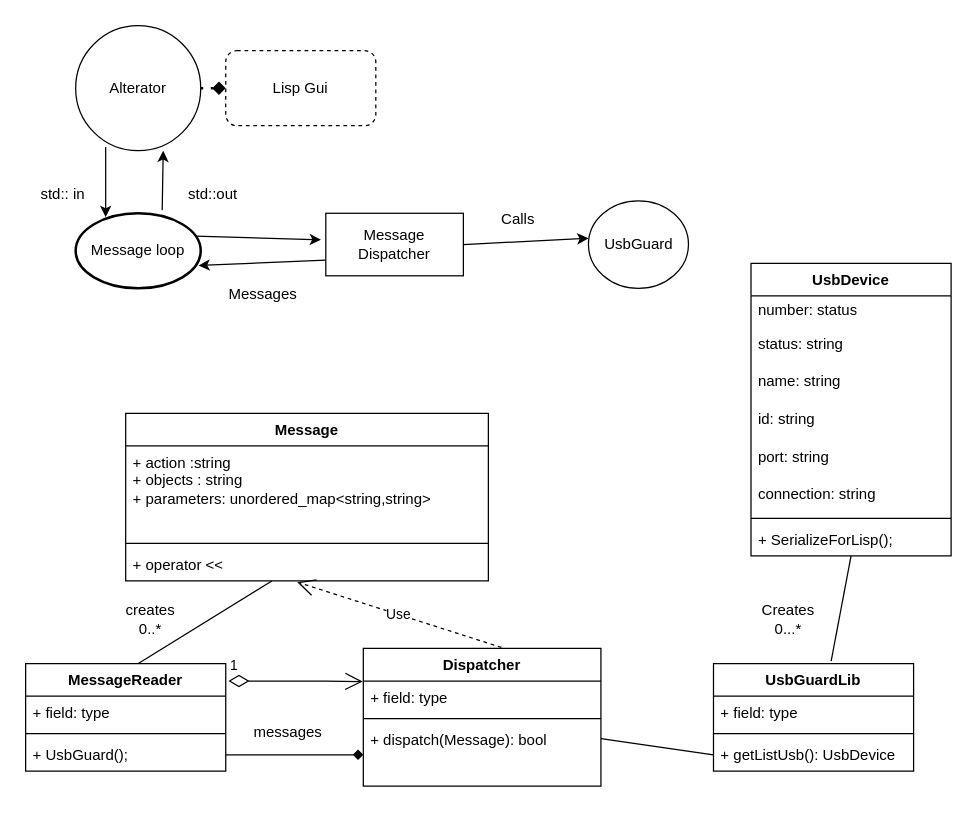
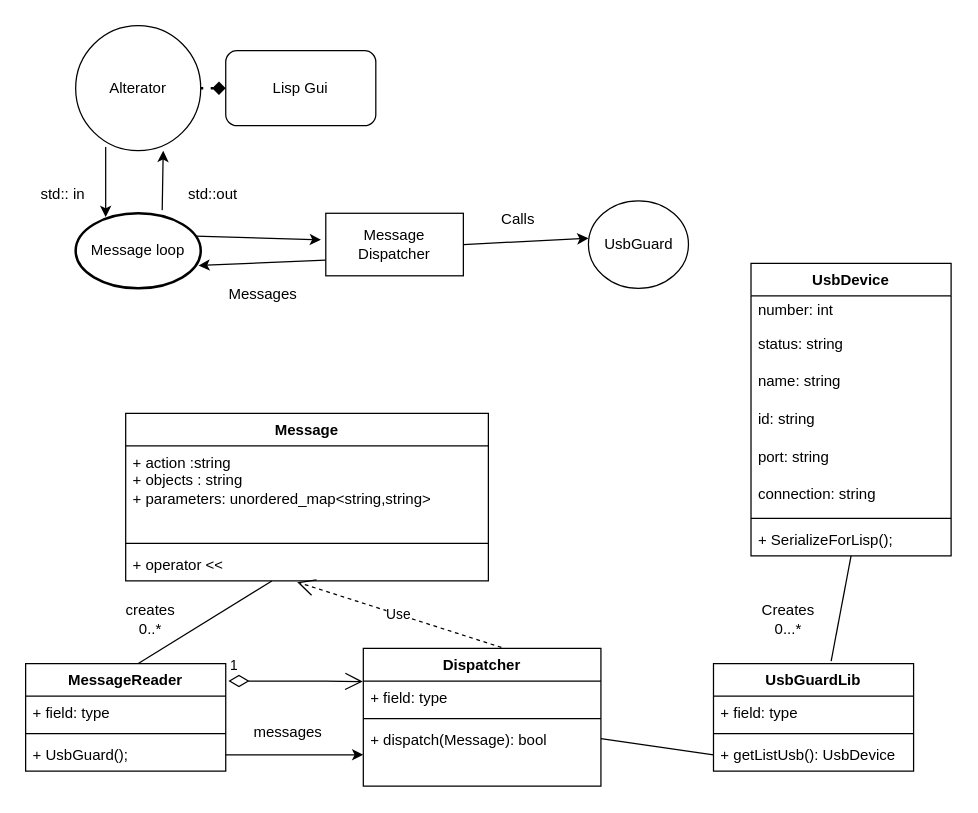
  <mxCell id="0" />
  <mxCell id="1" parent="0" />
  <mxCell id="2" value="Alterator" style="ellipse;whiteSpace=wrap;html=1;" parent="1" vertex="1"><mxGeometry x="60" y="20" width="100" height="100" as="geometry" /></mxCell>
  <mxCell id="3" value="Message loop" style="strokeWidth=2;html=1;shape=mxgraph.flowchart.start_1;whiteSpace=wrap;" parent="1" vertex="1"><mxGeometry x="60" y="170" width="100" height="60" as="geometry" /></mxCell>
  <mxCell id="4" value="" style="endArrow=classic;html=1;rounded=0;exitX=0.24;exitY=0.97;exitDx=0;exitDy=0;exitPerimeter=0;entryX=0.24;entryY=0.05;entryDx=0;entryDy=0;entryPerimeter=0;" parent="1" source="2" target="3" edge="1"><mxGeometry width="50" height="50" relative="1" as="geometry"><mxPoint x="360" y="350" as="sourcePoint" /><mxPoint x="410" y="300" as="targetPoint" /></mxGeometry></mxCell>
  <mxCell id="5" value="" style="endArrow=classic;html=1;rounded=0;entryX=0.7;entryY=1;entryDx=0;entryDy=0;entryPerimeter=0;exitX=0.692;exitY=-0.042;exitDx=0;exitDy=0;exitPerimeter=0;" parent="1" source="3" target="2" edge="1"><mxGeometry width="50" height="50" relative="1" as="geometry"><mxPoint x="310" y="330" as="sourcePoint" /><mxPoint x="360" y="280" as="targetPoint" /></mxGeometry></mxCell>
  <mxCell id="6" value="std:: in" style="text;strokeColor=none;align=center;fillColor=none;html=1;verticalAlign=middle;whiteSpace=wrap;rounded=0;" parent="1" vertex="1"><mxGeometry x="20" y="140" width="60" height="30" as="geometry" /></mxCell>
  <mxCell id="7" value="std::out" style="text;strokeColor=none;align=center;fillColor=none;html=1;verticalAlign=middle;whiteSpace=wrap;rounded=0;" parent="1" vertex="1"><mxGeometry x="140" y="140" width="60" height="30" as="geometry" /></mxCell>
  <mxCell id="8" value="" style="verticalLabelPosition=bottom;verticalAlign=top;html=1;shape=mxgraph.flowchart.on-page_reference;" parent="1" vertex="1"><mxGeometry x="470" y="160" width="80" height="70" as="geometry" /></mxCell>
  <mxCell id="9" value="UsbGuard" style="text;strokeColor=none;align=center;fillColor=none;html=1;verticalAlign=middle;whiteSpace=wrap;rounded=0;" parent="1" vertex="1"><mxGeometry x="482.5" y="175" width="55" height="40" as="geometry" /></mxCell>
  <mxCell id="10" value="Message Dispatcher" style="html=1;whiteSpace=wrap;" parent="1" vertex="1"><mxGeometry x="260" y="170" width="110" height="50" as="geometry" /></mxCell>
  <mxCell id="11" value="" style="endArrow=classic;html=1;rounded=0;exitX=0.955;exitY=0.306;exitDx=0;exitDy=0;exitPerimeter=0;entryX=-0.035;entryY=0.423;entryDx=0;entryDy=0;entryPerimeter=0;" parent="1" source="3" target="10" edge="1"><mxGeometry width="50" height="50" relative="1" as="geometry"><mxPoint x="270" y="290" as="sourcePoint" /><mxPoint x="320" y="240" as="targetPoint" /></mxGeometry></mxCell>
  <mxCell id="12" value="" style="endArrow=classic;html=1;rounded=0;entryX=0.982;entryY=0.697;entryDx=0;entryDy=0;entryPerimeter=0;exitX=0;exitY=0.75;exitDx=0;exitDy=0;" parent="1" source="10" target="3" edge="1"><mxGeometry width="50" height="50" relative="1" as="geometry"><mxPoint x="270" y="290" as="sourcePoint" /><mxPoint x="320" y="240" as="targetPoint" /></mxGeometry></mxCell>
  <mxCell id="13" value="Messages" style="text;strokeColor=none;align=center;fillColor=none;html=1;verticalAlign=middle;whiteSpace=wrap;rounded=0;" parent="1" vertex="1"><mxGeometry x="180" y="220" width="60" height="30" as="geometry" /></mxCell>
  <mxCell id="14" value="" style="endArrow=classic;html=1;rounded=0;entryX=0;entryY=0.375;entryDx=0;entryDy=0;entryPerimeter=0;exitX=1;exitY=0.5;exitDx=0;exitDy=0;" parent="1" source="10" edge="1"><mxGeometry width="50" height="50" relative="1" as="geometry"><mxPoint x="270" y="290" as="sourcePoint" /><mxPoint x="470" y="190" as="targetPoint" /></mxGeometry></mxCell>
  <mxCell id="15" value="Calls" style="text;strokeColor=none;align=center;fillColor=none;html=1;verticalAlign=middle;whiteSpace=wrap;rounded=0;" parent="1" vertex="1"><mxGeometry x="384" y="160" width="60" height="30" as="geometry" /></mxCell>
- <mxCell id="16" value="Lisp Gui" style="rounded=1;whiteSpace=wrap;html=1;dashed=1;" parent="1" vertex="1"><mxGeometry x="180" y="40" width="120" height="60" as="geometry" /></mxCell>
+ <mxCell id="16" value="Lisp Gui" style="rounded=1;whiteSpace=wrap;html=1;" parent="1" vertex="1"><mxGeometry x="180" y="40" width="120" height="60" as="geometry" /></mxCell>
  <mxCell id="17" value="" style="endArrow=diamond;dashed=1;html=1;dashPattern=1 3;strokeWidth=2;rounded=0;exitX=1;exitY=0.5;exitDx=0;exitDy=0;entryX=0;entryY=0.5;entryDx=0;entryDy=0;" parent="1" source="2" target="16" edge="1"><mxGeometry width="50" height="50" relative="1" as="geometry"><mxPoint x="270" y="270" as="sourcePoint" /><mxPoint x="320" y="220" as="targetPoint" /></mxGeometry></mxCell>
  <mxCell id="18" value="MessageReader" style="swimlane;fontStyle=1;align=center;verticalAlign=top;childLayout=stackLayout;horizontal=1;startSize=26;horizontalStack=0;resizeParent=1;resizeParentMax=0;resizeLast=0;collapsible=1;marginBottom=0;whiteSpace=wrap;html=1;" parent="1" vertex="1"><mxGeometry x="20" y="530" width="160" height="86" as="geometry" /></mxCell>
  <mxCell id="19" value="+ field: type" style="text;strokeColor=none;fillColor=none;align=left;verticalAlign=top;spacingLeft=4;spacingRight=4;overflow=hidden;rotatable=0;points=[[0,0.5],[1,0.5]];portConstraint=eastwest;whiteSpace=wrap;html=1;" parent="18" vertex="1"><mxGeometry y="26" width="160" height="26" as="geometry" /></mxCell>
  <mxCell id="20" value="" style="line;strokeWidth=1;fillColor=none;align=left;verticalAlign=middle;spacingTop=-1;spacingLeft=3;spacingRight=3;rotatable=0;labelPosition=right;points=[];portConstraint=eastwest;strokeColor=inherit;" parent="18" vertex="1"><mxGeometry y="52" width="160" height="8" as="geometry" /></mxCell>
  <mxCell id="21" value="+ UsbGuard();" style="text;strokeColor=none;fillColor=none;align=left;verticalAlign=top;spacingLeft=4;spacingRight=4;overflow=hidden;rotatable=0;points=[[0,0.5],[1,0.5]];portConstraint=eastwest;whiteSpace=wrap;html=1;" parent="18" vertex="1"><mxGeometry y="60" width="160" height="26" as="geometry" /></mxCell>
  <mxCell id="22" value="Message" style="swimlane;fontStyle=1;align=center;verticalAlign=top;childLayout=stackLayout;horizontal=1;startSize=26;horizontalStack=0;resizeParent=1;resizeParentMax=0;resizeLast=0;collapsible=1;marginBottom=0;whiteSpace=wrap;html=1;" parent="1" vertex="1"><mxGeometry x="100" y="330" width="290" height="134" as="geometry" /></mxCell>
  <mxCell id="23" value="&lt;div&gt;+ action :string&lt;br&gt;&lt;/div&gt;&lt;div&gt;+ objects : string&lt;br&gt;&lt;/div&gt;&lt;div&gt;+ parameters: unordered_map&amp;lt;string,string&amp;gt;&lt;/div&gt;&lt;div&gt;&lt;br&gt;&lt;/div&gt;" style="text;strokeColor=none;fillColor=none;align=left;verticalAlign=top;spacingLeft=4;spacingRight=4;overflow=hidden;rotatable=0;points=[[0,0.5],[1,0.5]];portConstraint=eastwest;whiteSpace=wrap;html=1;" parent="22" vertex="1"><mxGeometry y="26" width="290" height="74" as="geometry" /></mxCell>
  <mxCell id="24" value="" style="line;strokeWidth=1;fillColor=none;align=left;verticalAlign=middle;spacingTop=-1;spacingLeft=3;spacingRight=3;rotatable=0;labelPosition=right;points=[];portConstraint=eastwest;strokeColor=inherit;" parent="22" vertex="1"><mxGeometry y="100" width="290" height="8" as="geometry" /></mxCell>
  <mxCell id="25" value="+ operator &amp;lt;&amp;lt; " style="text;strokeColor=none;fillColor=none;align=left;verticalAlign=top;spacingLeft=4;spacingRight=4;overflow=hidden;rotatable=0;points=[[0,0.5],[1,0.5]];portConstraint=eastwest;whiteSpace=wrap;html=1;" parent="22" vertex="1"><mxGeometry y="108" width="290" height="26" as="geometry" /></mxCell>
  <mxCell id="26" value="Dispatcher" style="swimlane;fontStyle=1;align=center;verticalAlign=top;childLayout=stackLayout;horizontal=1;startSize=26;horizontalStack=0;resizeParent=1;resizeParentMax=0;resizeLast=0;collapsible=1;marginBottom=0;whiteSpace=wrap;html=1;" parent="1" vertex="1"><mxGeometry x="290" y="518" width="190" height="110" as="geometry" /></mxCell>
  <mxCell id="27" value="+ field: type" style="text;strokeColor=none;fillColor=none;align=left;verticalAlign=top;spacingLeft=4;spacingRight=4;overflow=hidden;rotatable=0;points=[[0,0.5],[1,0.5]];portConstraint=eastwest;whiteSpace=wrap;html=1;" parent="26" vertex="1"><mxGeometry y="26" width="190" height="26" as="geometry" /></mxCell>
  <mxCell id="28" value="" style="line;strokeWidth=1;fillColor=none;align=left;verticalAlign=middle;spacingTop=-1;spacingLeft=3;spacingRight=3;rotatable=0;labelPosition=right;points=[];portConstraint=eastwest;strokeColor=inherit;" parent="26" vertex="1"><mxGeometry y="52" width="190" height="8" as="geometry" /></mxCell>
  <mxCell id="29" value="+ dispatch(Message): bool" style="text;strokeColor=none;fillColor=none;align=left;verticalAlign=top;spacingLeft=4;spacingRight=4;overflow=hidden;rotatable=0;points=[[0,0.5],[1,0.5]];portConstraint=eastwest;whiteSpace=wrap;html=1;" parent="26" vertex="1"><mxGeometry y="60" width="190" height="50" as="geometry" /></mxCell>
  <mxCell id="30" value="Use" style="endArrow=open;endSize=12;dashed=1;html=1;rounded=0;exitX=0.581;exitY=-0.008;exitDx=0;exitDy=0;exitPerimeter=0;entryX=0.473;entryY=1.036;entryDx=0;entryDy=0;entryPerimeter=0;" parent="1" source="26" target="25" edge="1"><mxGeometry width="160" relative="1" as="geometry"><mxPoint x="330" y="410" as="sourcePoint" /><mxPoint x="490" y="410" as="targetPoint" /></mxGeometry></mxCell>
  <mxCell id="31" value="UsbDevice" style="swimlane;fontStyle=1;align=center;verticalAlign=top;childLayout=stackLayout;horizontal=1;startSize=26;horizontalStack=0;resizeParent=1;resizeParentMax=0;resizeLast=0;collapsible=1;marginBottom=0;whiteSpace=wrap;html=1;" vertex="1" parent="1"><mxGeometry x="600" y="210" width="160" height="234" as="geometry" /></mxCell>
- <mxCell id="32" value="number: status" style="text;strokeColor=none;fillColor=none;align=left;verticalAlign=middle;spacingLeft=4;spacingRight=4;overflow=hidden;points=[[0,0.5],[1,0.5]];portConstraint=eastwest;rotatable=0;whiteSpace=wrap;html=1;" vertex="1" parent="31"><mxGeometry y="26" width="160" height="24" as="geometry" /></mxCell>
+ <mxCell id="32" value="number: int" style="text;strokeColor=none;fillColor=none;align=left;verticalAlign=middle;spacingLeft=4;spacingRight=4;overflow=hidden;points=[[0,0.5],[1,0.5]];portConstraint=eastwest;rotatable=0;whiteSpace=wrap;html=1;" vertex="1" parent="31"><mxGeometry y="26" width="160" height="24" as="geometry" /></mxCell>
  <mxCell id="33" value="status: string" style="text;strokeColor=none;fillColor=none;align=left;verticalAlign=middle;spacingLeft=4;spacingRight=4;overflow=hidden;points=[[0,0.5],[1,0.5]];portConstraint=eastwest;rotatable=0;whiteSpace=wrap;html=1;" vertex="1" parent="31"><mxGeometry y="50" width="160" height="30" as="geometry" /></mxCell>
  <mxCell id="34" value="name: string" style="text;strokeColor=none;fillColor=none;align=left;verticalAlign=middle;spacingLeft=4;spacingRight=4;overflow=hidden;points=[[0,0.5],[1,0.5]];portConstraint=eastwest;rotatable=0;whiteSpace=wrap;html=1;" vertex="1" parent="31"><mxGeometry y="80" width="160" height="30" as="geometry" /></mxCell>
  <mxCell id="35" value="id: string" style="text;strokeColor=none;fillColor=none;align=left;verticalAlign=middle;spacingLeft=4;spacingRight=4;overflow=hidden;points=[[0,0.5],[1,0.5]];portConstraint=eastwest;rotatable=0;whiteSpace=wrap;html=1;" vertex="1" parent="31"><mxGeometry y="110" width="160" height="30" as="geometry" /></mxCell>
  <mxCell id="36" value="port: string" style="text;strokeColor=none;fillColor=none;align=left;verticalAlign=middle;spacingLeft=4;spacingRight=4;overflow=hidden;points=[[0,0.5],[1,0.5]];portConstraint=eastwest;rotatable=0;whiteSpace=wrap;html=1;" vertex="1" parent="31"><mxGeometry y="140" width="160" height="30" as="geometry" /></mxCell>
  <mxCell id="37" value="connection: string" style="text;strokeColor=none;fillColor=none;align=left;verticalAlign=middle;spacingLeft=4;spacingRight=4;overflow=hidden;points=[[0,0.5],[1,0.5]];portConstraint=eastwest;rotatable=0;whiteSpace=wrap;html=1;" vertex="1" parent="31"><mxGeometry y="170" width="160" height="30" as="geometry" /></mxCell>
  <mxCell id="38" value="" style="line;strokeWidth=1;fillColor=none;align=left;verticalAlign=middle;spacingTop=-1;spacingLeft=3;spacingRight=3;rotatable=0;labelPosition=right;points=[];portConstraint=eastwest;strokeColor=inherit;" vertex="1" parent="31"><mxGeometry y="200" width="160" height="8" as="geometry" /></mxCell>
  <mxCell id="39" value="+ SerializeForLisp();" style="text;strokeColor=none;fillColor=none;align=left;verticalAlign=top;spacingLeft=4;spacingRight=4;overflow=hidden;rotatable=0;points=[[0,0.5],[1,0.5]];portConstraint=eastwest;whiteSpace=wrap;html=1;" vertex="1" parent="31"><mxGeometry y="208" width="160" height="26" as="geometry" /></mxCell>
  <mxCell id="40" value="UsbGuardLib" style="swimlane;fontStyle=1;align=center;verticalAlign=top;childLayout=stackLayout;horizontal=1;startSize=26;horizontalStack=0;resizeParent=1;resizeParentMax=0;resizeLast=0;collapsible=1;marginBottom=0;whiteSpace=wrap;html=1;" vertex="1" parent="1"><mxGeometry x="570" y="530" width="160" height="86" as="geometry" /></mxCell>
  <mxCell id="41" value="+ field: type" style="text;strokeColor=none;fillColor=none;align=left;verticalAlign=top;spacingLeft=4;spacingRight=4;overflow=hidden;rotatable=0;points=[[0,0.5],[1,0.5]];portConstraint=eastwest;whiteSpace=wrap;html=1;" vertex="1" parent="40"><mxGeometry y="26" width="160" height="26" as="geometry" /></mxCell>
  <mxCell id="42" value="" style="line;strokeWidth=1;fillColor=none;align=left;verticalAlign=middle;spacingTop=-1;spacingLeft=3;spacingRight=3;rotatable=0;labelPosition=right;points=[];portConstraint=eastwest;strokeColor=inherit;" vertex="1" parent="40"><mxGeometry y="52" width="160" height="8" as="geometry" /></mxCell>
  <mxCell id="43" value="+ getListUsb(): UsbDevice" style="text;strokeColor=none;fillColor=none;align=left;verticalAlign=top;spacingLeft=4;spacingRight=4;overflow=hidden;rotatable=0;points=[[0,0.5],[1,0.5]];portConstraint=eastwest;whiteSpace=wrap;html=1;" vertex="1" parent="40"><mxGeometry y="60" width="160" height="26" as="geometry" /></mxCell>
- <mxCell id="44" value="" style="endArrow=diamond;html=1;rounded=0;exitX=1;exitY=0.5;exitDx=0;exitDy=0;entryX=0;entryY=0.5;entryDx=0;entryDy=0;" edge="1" parent="1" source="21" target="29"><mxGeometry width="50" height="50" relative="1" as="geometry"><mxPoint x="360" y="510" as="sourcePoint" /><mxPoint x="410" y="460" as="targetPoint" /></mxGeometry></mxCell>
+ <mxCell id="44" value="" style="endArrow=classic;html=1;rounded=0;exitX=1;exitY=0.5;exitDx=0;exitDy=0;entryX=0;entryY=0.5;entryDx=0;entryDy=0;" edge="1" parent="1" source="21" target="29"><mxGeometry width="50" height="50" relative="1" as="geometry"><mxPoint x="360" y="510" as="sourcePoint" /><mxPoint x="410" y="460" as="targetPoint" /></mxGeometry></mxCell>
  <mxCell id="45" value="messages" style="text;html=1;strokeColor=none;fillColor=none;align=center;verticalAlign=middle;whiteSpace=wrap;rounded=0;" vertex="1" parent="1"><mxGeometry x="200" y="570" width="60" height="30" as="geometry" /></mxCell>
  <mxCell id="46" value="1" style="endArrow=open;html=1;endSize=12;startArrow=diamondThin;startSize=14;startFill=0;edgeStyle=orthogonalEdgeStyle;align=left;verticalAlign=bottom;rounded=0;exitX=1.013;exitY=0.163;exitDx=0;exitDy=0;exitPerimeter=0;entryX=-0.002;entryY=0.018;entryDx=0;entryDy=0;entryPerimeter=0;" edge="1" parent="1" source="18" target="27"><mxGeometry x="-1" y="3" relative="1" as="geometry"><mxPoint x="300" y="490" as="sourcePoint" /><mxPoint x="290" y="540" as="targetPoint" /><Array as="points"><mxPoint x="260" y="544" /></Array></mxGeometry></mxCell>
  <mxCell id="47" value="" style="endArrow=none;html=1;rounded=0;exitX=0.563;exitY=0;exitDx=0;exitDy=0;exitPerimeter=0;entryX=0.403;entryY=1;entryDx=0;entryDy=0;entryPerimeter=0;" edge="1" parent="1" source="18" target="25"><mxGeometry width="50" height="50" relative="1" as="geometry"><mxPoint x="570" y="560" as="sourcePoint" /><mxPoint x="620" y="510" as="targetPoint" /></mxGeometry></mxCell>
  <mxCell id="48" value="creates 0..*" style="text;html=1;strokeColor=none;fillColor=none;align=center;verticalAlign=middle;whiteSpace=wrap;rounded=0;" vertex="1" parent="1"><mxGeometry x="90" y="480" width="60" height="30" as="geometry" /></mxCell>
  <mxCell id="49" value="" style="endArrow=none;html=1;rounded=0;exitX=1;exitY=0.24;exitDx=0;exitDy=0;exitPerimeter=0;entryX=0;entryY=0.5;entryDx=0;entryDy=0;" edge="1" parent="1" source="29" target="43"><mxGeometry width="50" height="50" relative="1" as="geometry"><mxPoint x="490" y="590" as="sourcePoint" /><mxPoint x="620" y="510" as="targetPoint" /></mxGeometry></mxCell>
  <mxCell id="50" value="" style="endArrow=none;html=1;rounded=0;entryX=0.5;entryY=1;entryDx=0;entryDy=0;entryPerimeter=0;exitX=0.588;exitY=-0.023;exitDx=0;exitDy=0;exitPerimeter=0;" edge="1" parent="1" source="40" target="39"><mxGeometry width="50" height="50" relative="1" as="geometry"><mxPoint x="570" y="560" as="sourcePoint" /><mxPoint x="620" y="510" as="targetPoint" /></mxGeometry></mxCell>
  <mxCell id="51" value="Creates 0...*" style="text;html=1;strokeColor=none;fillColor=none;align=center;verticalAlign=middle;whiteSpace=wrap;rounded=0;" vertex="1" parent="1"><mxGeometry x="600" y="480" width="60" height="30" as="geometry" /></mxCell>
